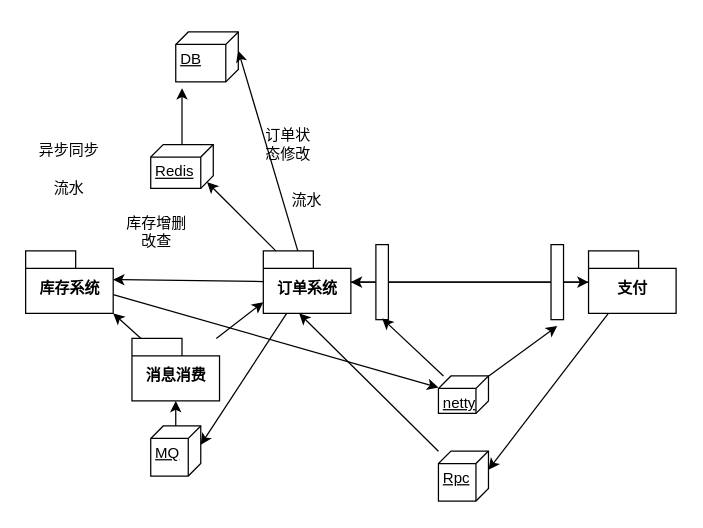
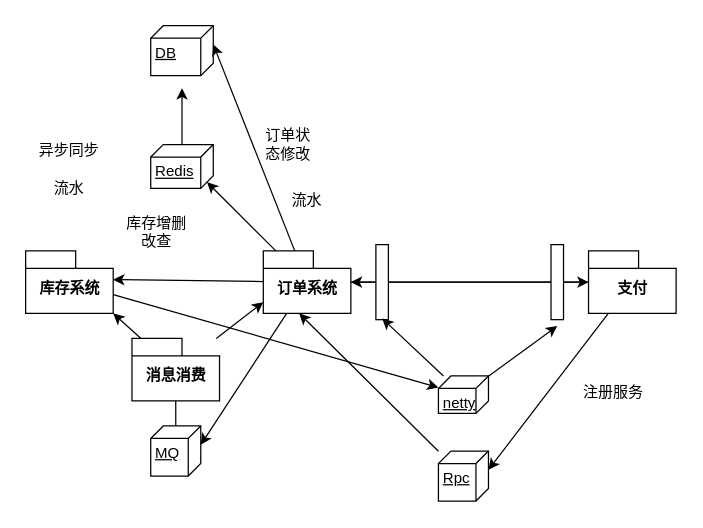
  <mxCell id="0" />
  <mxCell id="1" parent="0" />
  <mxCell id="2" value="" style="group" vertex="1" connectable="0" parent="1"><mxGeometry x="20" y="20" width="520" height="380" as="geometry" /></mxCell>
  <mxCell id="3" value="订单系统" style="shape=folder;fontStyle=1;spacingTop=10;tabWidth=40;tabHeight=14;tabPosition=left;html=1;" vertex="1" parent="2"><mxGeometry x="190" y="180" width="70" height="50" as="geometry" /></mxCell>
  <mxCell id="4" value="库存系统" style="shape=folder;fontStyle=1;spacingTop=10;tabWidth=40;tabHeight=14;tabPosition=left;html=1;" vertex="1" parent="2"><mxGeometry y="180" width="70" height="50" as="geometry" /></mxCell>
  <mxCell id="5" style="edgeStyle=none;rounded=0;orthogonalLoop=1;jettySize=auto;html=1;entryX=0;entryY=0;entryDx=70;entryDy=23;entryPerimeter=0;" edge="1" parent="2" source="3" target="4"><mxGeometry relative="1" as="geometry" /></mxCell>
  <mxCell id="6" style="edgeStyle=none;rounded=0;orthogonalLoop=1;jettySize=auto;html=1;" edge="1" parent="2" source="7"><mxGeometry relative="1" as="geometry"><mxPoint x="260" y="205" as="targetPoint" /></mxGeometry></mxCell>
  <mxCell id="7" value="支付" style="shape=folder;fontStyle=1;spacingTop=10;tabWidth=40;tabHeight=14;tabPosition=left;html=1;" vertex="1" parent="2"><mxGeometry x="450" y="180" width="70" height="50" as="geometry" /></mxCell>
  <mxCell id="8" style="edgeStyle=none;rounded=0;orthogonalLoop=1;jettySize=auto;html=1;" edge="1" parent="2" source="3" target="7"><mxGeometry relative="1" as="geometry" /></mxCell>
  <mxCell id="9" style="edgeStyle=none;rounded=0;orthogonalLoop=1;jettySize=auto;html=1;entryX=0.41;entryY=1;entryDx=0;entryDy=0;entryPerimeter=0;" edge="1" parent="2" source="10" target="3"><mxGeometry relative="1" as="geometry" /></mxCell>
  <mxCell id="10" value="Rpc" style="verticalAlign=top;align=left;spacingTop=8;spacingLeft=2;spacingRight=12;shape=cube;size=10;direction=south;fontStyle=4;html=1;" vertex="1" parent="2"><mxGeometry x="330" y="340" width="40" height="40" as="geometry" /></mxCell>
  <mxCell id="11" style="edgeStyle=none;rounded=0;orthogonalLoop=1;jettySize=auto;html=1;entryX=0;entryY=0;entryDx=15;entryDy=0;entryPerimeter=0;" edge="1" parent="2" source="7" target="10"><mxGeometry relative="1" as="geometry" /></mxCell>
  <mxCell id="12" value="" style="html=1;points=[];perimeter=orthogonalPerimeter;" vertex="1" parent="2"><mxGeometry x="280" y="175" width="10" height="60" as="geometry" /></mxCell>
  <mxCell id="13" value="" style="html=1;points=[];perimeter=orthogonalPerimeter;" vertex="1" parent="2"><mxGeometry x="420" y="175" width="10" height="60" as="geometry" /></mxCell>
  <mxCell id="14" style="edgeStyle=none;rounded=0;orthogonalLoop=1;jettySize=auto;html=1;" edge="1" parent="2" source="16"><mxGeometry relative="1" as="geometry"><mxPoint x="285" y="234" as="targetPoint" /></mxGeometry></mxCell>
  <mxCell id="15" style="edgeStyle=none;rounded=0;orthogonalLoop=1;jettySize=auto;html=1;" edge="1" parent="2" source="16"><mxGeometry relative="1" as="geometry"><mxPoint x="425" y="240" as="targetPoint" /></mxGeometry></mxCell>
  <mxCell id="16" value="netty" style="verticalAlign=top;align=left;spacingTop=8;spacingLeft=2;spacingRight=12;shape=cube;size=10;direction=south;fontStyle=4;html=1;" vertex="1" parent="2"><mxGeometry x="330" y="280" width="40" height="30" as="geometry" /></mxCell>
- <mxCell id="17" value="DB" style="verticalAlign=top;align=left;spacingTop=8;spacingLeft=2;spacingRight=12;shape=cube;size=10;direction=south;fontStyle=4;html=1;" vertex="1" parent="2"><mxGeometry x="120" y="5" width="50" height="40" as="geometry" /></mxCell>
+ <mxCell id="17" value="DB" style="verticalAlign=top;align=left;spacingTop=8;spacingLeft=2;spacingRight=12;shape=cube;size=10;direction=south;fontStyle=4;html=1;" vertex="1" parent="2"><mxGeometry x="100" width="50" height="40" as="geometry" /></mxCell>
  <mxCell id="18" style="edgeStyle=none;rounded=0;orthogonalLoop=1;jettySize=auto;html=1;entryX=0;entryY=0;entryDx=15;entryDy=0;entryPerimeter=0;" edge="1" parent="2" source="3" target="17"><mxGeometry relative="1" as="geometry" /></mxCell>
  <mxCell id="19" value="MQ" style="verticalAlign=top;align=left;spacingTop=8;spacingLeft=2;spacingRight=12;shape=cube;size=10;direction=south;fontStyle=4;html=1;" vertex="1" parent="2"><mxGeometry x="100" y="320" width="40" height="40" as="geometry" /></mxCell>
  <mxCell id="20" style="edgeStyle=none;rounded=0;orthogonalLoop=1;jettySize=auto;html=1;entryX=0;entryY=0;entryDx=15;entryDy=0;entryPerimeter=0;" edge="1" parent="2" source="3" target="19"><mxGeometry relative="1" as="geometry" /></mxCell>
  <mxCell id="21" style="edgeStyle=none;rounded=0;orthogonalLoop=1;jettySize=auto;html=1;" edge="1" parent="2" source="22"><mxGeometry relative="1" as="geometry"><mxPoint x="125" y="50" as="targetPoint" /></mxGeometry></mxCell>
  <mxCell id="22" value="Redis" style="verticalAlign=top;align=left;spacingTop=8;spacingLeft=2;spacingRight=12;shape=cube;size=10;direction=south;fontStyle=4;html=1;" vertex="1" parent="2"><mxGeometry x="100" y="95" width="50" height="35" as="geometry" /></mxCell>
  <mxCell id="23" style="edgeStyle=none;rounded=0;orthogonalLoop=1;jettySize=auto;html=1;entryX=0;entryY=0;entryDx=30;entryDy=5;entryPerimeter=0;" edge="1" parent="2" source="3" target="22"><mxGeometry relative="1" as="geometry" /></mxCell>
  <mxCell id="24" style="edgeStyle=none;rounded=0;orthogonalLoop=1;jettySize=auto;html=1;" edge="1" parent="2" source="4" target="16"><mxGeometry relative="1" as="geometry" /></mxCell>
  <mxCell id="25" style="edgeStyle=none;rounded=0;orthogonalLoop=1;jettySize=auto;html=1;entryX=0;entryY=0;entryDx=0;entryDy=41;entryPerimeter=0;" edge="1" parent="2" source="27" target="3"><mxGeometry relative="1" as="geometry" /></mxCell>
  <mxCell id="26" style="edgeStyle=none;rounded=0;orthogonalLoop=1;jettySize=auto;html=1;entryX=0;entryY=0;entryDx=70;entryDy=50;entryPerimeter=0;" edge="1" parent="2" source="27" target="4"><mxGeometry relative="1" as="geometry" /></mxCell>
  <mxCell id="27" value="消息消费" style="shape=folder;fontStyle=1;spacingTop=10;tabWidth=40;tabHeight=14;tabPosition=left;html=1;" vertex="1" parent="2"><mxGeometry x="85" y="250" width="70" height="50" as="geometry" /></mxCell>
- <mxCell id="28" style="edgeStyle=none;rounded=0;orthogonalLoop=1;jettySize=auto;html=1;entryX=0.5;entryY=1;entryDx=0;entryDy=0;entryPerimeter=0;" edge="1" parent="2" source="19" target="27"><mxGeometry relative="1" as="geometry" /></mxCell>
+ <mxCell id="28" style="edgeStyle=none;rounded=0;orthogonalLoop=1;jettySize=auto;html=1;entryX=0.5;entryY=1;entryDx=0;entryDy=0;entryPerimeter=0;endArrow=none;" edge="1" parent="2" source="19" target="27"><mxGeometry relative="1" as="geometry" /></mxCell>
  <mxCell id="29" value="异步同步" style="text;html=1;strokeColor=none;fillColor=none;align=center;verticalAlign=middle;whiteSpace=wrap;rounded=0;" vertex="1" parent="2"><mxGeometry x="10" y="95" width="50" height="10" as="geometry" /></mxCell>
  <mxCell id="30" value="库存增删改查" style="text;html=1;strokeColor=none;fillColor=none;align=center;verticalAlign=middle;whiteSpace=wrap;rounded=0;" vertex="1" parent="2"><mxGeometry x="80" y="160" width="50" height="10" as="geometry" /></mxCell>
  <mxCell id="31" value="订单状态修改" style="text;html=1;strokeColor=none;fillColor=none;align=center;verticalAlign=middle;whiteSpace=wrap;rounded=0;" vertex="1" parent="2"><mxGeometry x="190" y="85" width="40" height="20" as="geometry" /></mxCell>
  <mxCell id="32" value="流水" style="text;html=1;strokeColor=none;fillColor=none;align=center;verticalAlign=middle;whiteSpace=wrap;rounded=0;" vertex="1" parent="2"><mxGeometry x="205" y="130" width="40" height="20" as="geometry" /></mxCell>
  <mxCell id="33" value="流水" style="text;html=1;strokeColor=none;fillColor=none;align=center;verticalAlign=middle;whiteSpace=wrap;rounded=0;" vertex="1" parent="2"><mxGeometry x="15" y="120" width="40" height="20" as="geometry" /></mxCell>
+ <mxCell id="34" value="注册服务" style="text;html=1;strokeColor=none;fillColor=none;align=center;verticalAlign=middle;whiteSpace=wrap;rounded=0;" vertex="1" parent="2"><mxGeometry x="440" y="285" width="60" height="15" as="geometry" /></mxCell>
